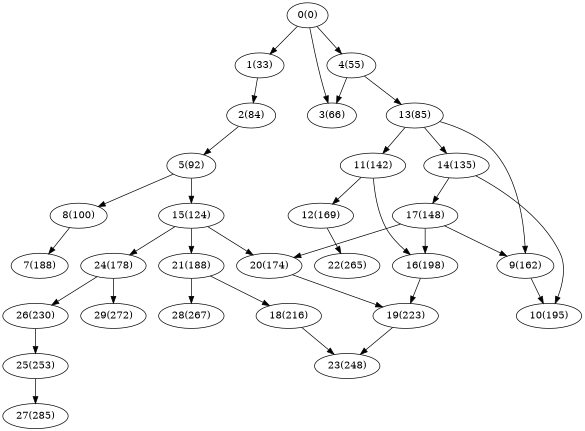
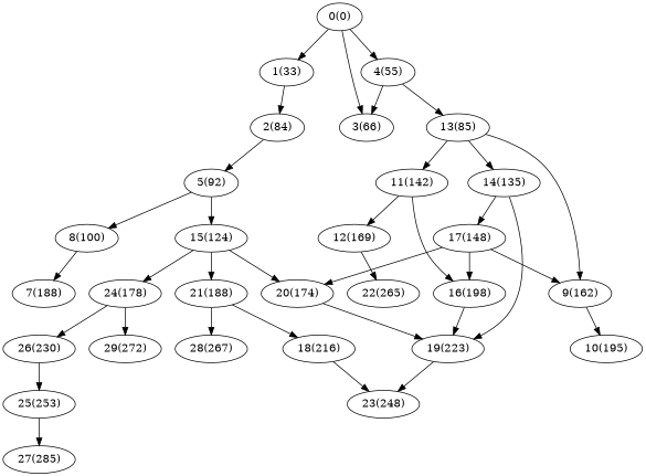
  digraph {
    n1 [label="0(0)"]
    n2 [label="1(33)"]
    n3 [label="3(66)"]
    n4 [label="4(55)"]
    n5 [label="2(84)"]
    n6 [label="5(92)"]
    n7 [label="13(85)"]
    n8 [label="8(100)"]
    n9 [label="15(124)"]
    n10 [label="9(162)"]
    n11 [label="11(142)"]
    n12 [label="14(135)"]
    n13 [label="7(188)"]
    n14 [label="20(174)"]
    n15 [label="21(188)"]
    n16 [label="24(178)"]
    n17 [label="10(195)"]
    n18 [label="12(169)"]
    n19 [label="16(198)"]
    n20 [label="22(265)"]
    n21 [label="19(223)"]
    n22 [label="17(148)"]
    n23 [label="18(216)"]
    n24 [label="28(267)"]
    n25 [label="26(230)"]
    n26 [label="29(272)"]
    n27 [label="23(248)"]
    n28 [label="25(253)"]
    n29 [label="27(285)"]
    n1 -> n2
    n1 -> n3
    n1 -> n4
    n2 -> n5
    n4 -> n3
    n4 -> n7
    n5 -> n6
    n6 -> n8
    n6 -> n9
    n7 -> n10
    n7 -> n11
    n7 -> n12
    n8 -> n13
    n9 -> n14
    n9 -> n15
    n9 -> n16
    n10 -> n17
    n11 -> n18
    n11 -> n19
-   n12 -> n17
+   n12 -> n21
    n12 -> n22
    n14 -> n21
    n15 -> n23
    n15 -> n24
    n16 -> n25
    n16 -> n26
    n18 -> n20
    n19 -> n21
    n21 -> n27
    n22 -> n10
    n22 -> n14
    n22 -> n19
    n23 -> n27
    n25 -> n28
    n28 -> n29
  }
